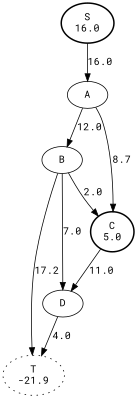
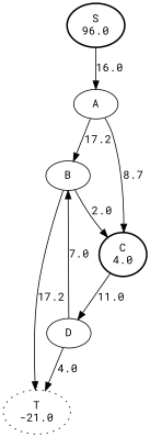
  digraph {
    fontname="Roboto Mono"
    node [fontname="Roboto Mono"]
    edge [fontname="Roboto Mono"]
    A
    B
-   n3 [label="C\n5.0" style=bold]
-   n4 [label="T\n-21.9" style=dotted]
+   n3 [label="C\n4.0" style=bold]
+   n4 [label="T\n-21.0" style=dotted]
    D
-   n6 [label="S\n16.0" style=bold]
-   A -> B [label=12.0]
+   n6 [label="S\n96.0" style=bold]
+   A -> B [label=17.2]
    A -> n3 [label=8.7]
    B -> n3 [label=2.0]
    B -> n4 [label=17.2]
    n3 -> D [label=11.0]
-   B -> D [label=7.0]
+   D -> B [label=7.0]
    D -> n4 [label=4.0]
    n6 -> A [label=16.0]
  }
